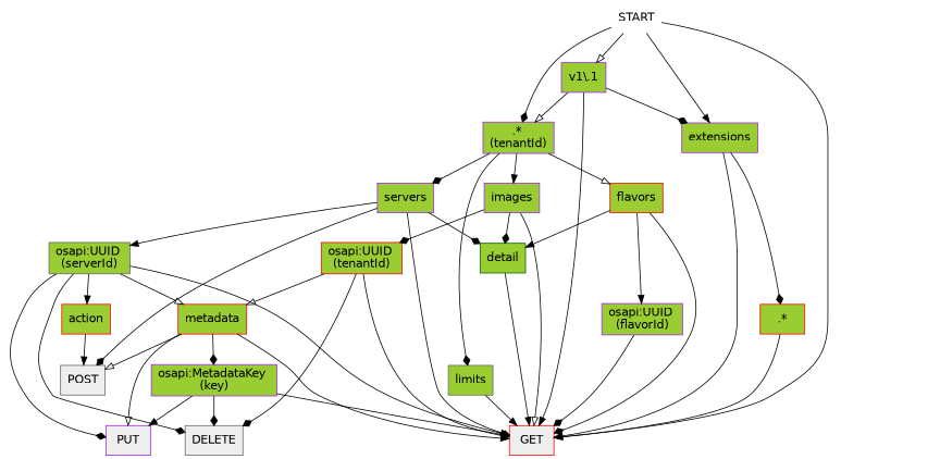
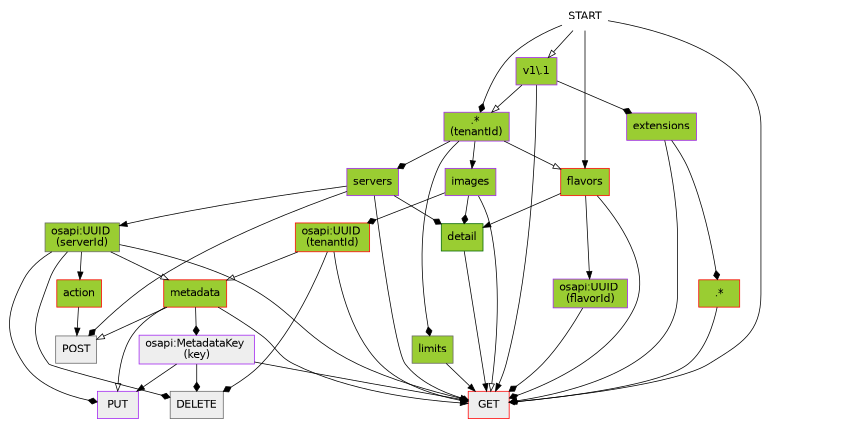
  digraph {
    fontname=Helvetica
    labelloc=b
    rankdir=TB
    node [color=purple fillcolor=yellowgreen fontname=Helvetica shape=rect style=filled]
    edge [arrowhead=diamond]
    n1 [color=red fillcolor=white label=START shape=none]
    n2 [label="v1\\.1"]
    n3 [label=extensions]
    n4 [label=".* \n(tenantId)"]
    n5 [color=red fillcolor="#EEEEEE" label=GET]
    n6 [color=red label=".*"]
    n7 [color=gray40 label=limits]
    n8 [label=servers]
    n9 [label=images]
    n10 [color=red label=flavors]
    n11 [color=darkgreen label=detail]
    n12 [color=gray40 label="osapi:UUID \n(serverId)"]
    n13 [color=gray40 fillcolor="#EEEEEE" label=POST]
    n14 [color=red label="osapi:UUID \n(tenantId)"]
    n15 [label="osapi:UUID \n(flavorId)"]
    n16 [color=red label=action]
    n17 [color=red label=metadata]
    n18 [fillcolor="#EEEEEE" label=PUT]
    n19 [color=gray40 fillcolor="#EEEEEE" label=DELETE]
-   n20 [label="osapi:MetadataKey \n(key)"]
+   n20 [fillcolor="#EEEEEE" label="osapi:MetadataKey \n(key)"]
    REAL_START [fillcolor="#EEEEEE" style=invis color=""]
    subgraph sub_1 {
      rank=source
      n1
    }
    n1 -> n2 [arrowhead=onormal]
-   n1 -> n3 [arrowhead=normal]
+   n1 -> n10 [arrowhead=normal]
    n1 -> n4
-   n1 -> n5 [arrowhead=normal]
+   n1 -> n5
    n2 -> n3
    n2 -> n4 [arrowhead=onormal]
    n2 -> n5 [arrowhead=normal]
    n3 -> n5 [arrowhead=onormal]
    n3 -> n6
    n4 -> n7
    n4 -> n8
    n4 -> n9 [arrowhead=normal]
    n4 -> n10 [arrowhead=onormal]
    n6 -> n5 [arrowhead=normal]
    n7 -> n5 [arrowhead=normal]
    n8 -> n5 [arrowhead=normal]
    n8 -> n11
    n8 -> n12 [arrowhead=normal]
    n8 -> n13
    n9 -> n5 [arrowhead=onormal]
    n9 -> n11
    n9 -> n14
    n10 -> n5
    n10 -> n11 [arrowhead=normal]
    n10 -> n15 [arrowhead=normal]
    n11 -> n5 [arrowhead=normal]
    n12 -> n5
    n12 -> n16 [arrowhead=normal]
    n12 -> n17 [arrowhead=onormal]
    n12 -> n18
    n12 -> n19
    n14 -> n5 [arrowhead=normal]
    n14 -> n17 [arrowhead=onormal]
    n14 -> n19
    n15 -> n5
    n16 -> n13 [arrowhead=normal]
    n17 -> n5 [arrowhead=normal]
    n17 -> n13 [arrowhead=onormal]
    n17 -> n18 [arrowhead=onormal]
    n17 -> n20
    n20 -> n5
    n20 -> n18 [arrowhead=normal]
    n20 -> n19
  }
